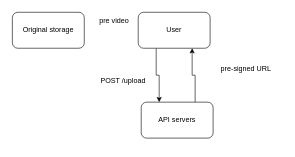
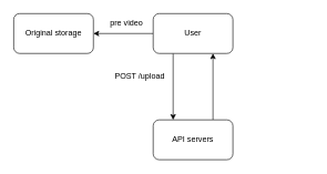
  <mxCell id="0" />
  <mxCell id="1" parent="0" />
  <mxCell id="2" value="Original storage" style="rounded=1;whiteSpace=wrap;html=1;" vertex="1" parent="1"><mxGeometry x="20" y="20" width="120" height="60" as="geometry" /></mxCell>
  <mxCell id="3" style="edgeStyle=orthogonalEdgeStyle;rounded=0;orthogonalLoop=1;jettySize=auto;html=1;exitX=0.25;exitY=1;exitDx=0;exitDy=0;entryX=0.25;entryY=0;entryDx=0;entryDy=0;" edge="1" parent="1" source="5" target="7"><mxGeometry relative="1" as="geometry" /></mxCell>
+ <mxCell id="4" style="edgeStyle=orthogonalEdgeStyle;rounded=0;orthogonalLoop=1;jettySize=auto;html=1;exitX=0;exitY=0.5;exitDx=0;exitDy=0;entryX=1;entryY=0.5;entryDx=0;entryDy=0;" edge="1" parent="1" source="5" target="2"><mxGeometry relative="1" as="geometry" /></mxCell>
  <mxCell id="5" value="User" style="rounded=1;whiteSpace=wrap;html=1;" vertex="1" parent="1"><mxGeometry x="230" y="20" width="120" height="60" as="geometry" /></mxCell>
  <mxCell id="6" style="edgeStyle=orthogonalEdgeStyle;rounded=0;orthogonalLoop=1;jettySize=auto;html=1;exitX=0.75;exitY=0;exitDx=0;exitDy=0;entryX=0.75;entryY=1;entryDx=0;entryDy=0;" edge="1" parent="1" source="7" target="5"><mxGeometry relative="1" as="geometry" /></mxCell>
- <mxCell id="7" value="API servers" style="rounded=1;whiteSpace=wrap;html=1;" vertex="1" parent="1"><mxGeometry x="235" y="170" width="120" height="60" as="geometry" /></mxCell>
- <mxCell id="8" value="POST /upload" style="text;html=1;strokeColor=none;fillColor=none;align=center;verticalAlign=middle;whiteSpace=wrap;rounded=0;" vertex="1" parent="1"><mxGeometry x="145" y="120" width="120" height="30" as="geometry" /></mxCell>
- <mxCell id="9" value="pre-signed URL" style="text;html=1;strokeColor=none;fillColor=none;align=center;verticalAlign=middle;whiteSpace=wrap;rounded=0;" vertex="1" parent="1"><mxGeometry x="350" y="100" width="120" height="30" as="geometry" /></mxCell>
+ <mxCell id="7" value="API servers" style="rounded=1;whiteSpace=wrap;html=1;" vertex="1" parent="1"><mxGeometry x="230" y="180" width="120" height="60" as="geometry" /></mxCell>
+ <mxCell id="8" value="POST /upload" style="text;html=1;strokeColor=none;fillColor=none;align=center;verticalAlign=middle;whiteSpace=wrap;rounded=0;" vertex="1" parent="1"><mxGeometry x="150" y="100" width="120" height="30" as="geometry" /></mxCell>
  <mxCell id="10" value="pre video" style="text;html=1;strokeColor=none;fillColor=none;align=center;verticalAlign=middle;whiteSpace=wrap;rounded=0;" vertex="1" parent="1"><mxGeometry x="150" y="20" width="80" height="30" as="geometry" /></mxCell>
